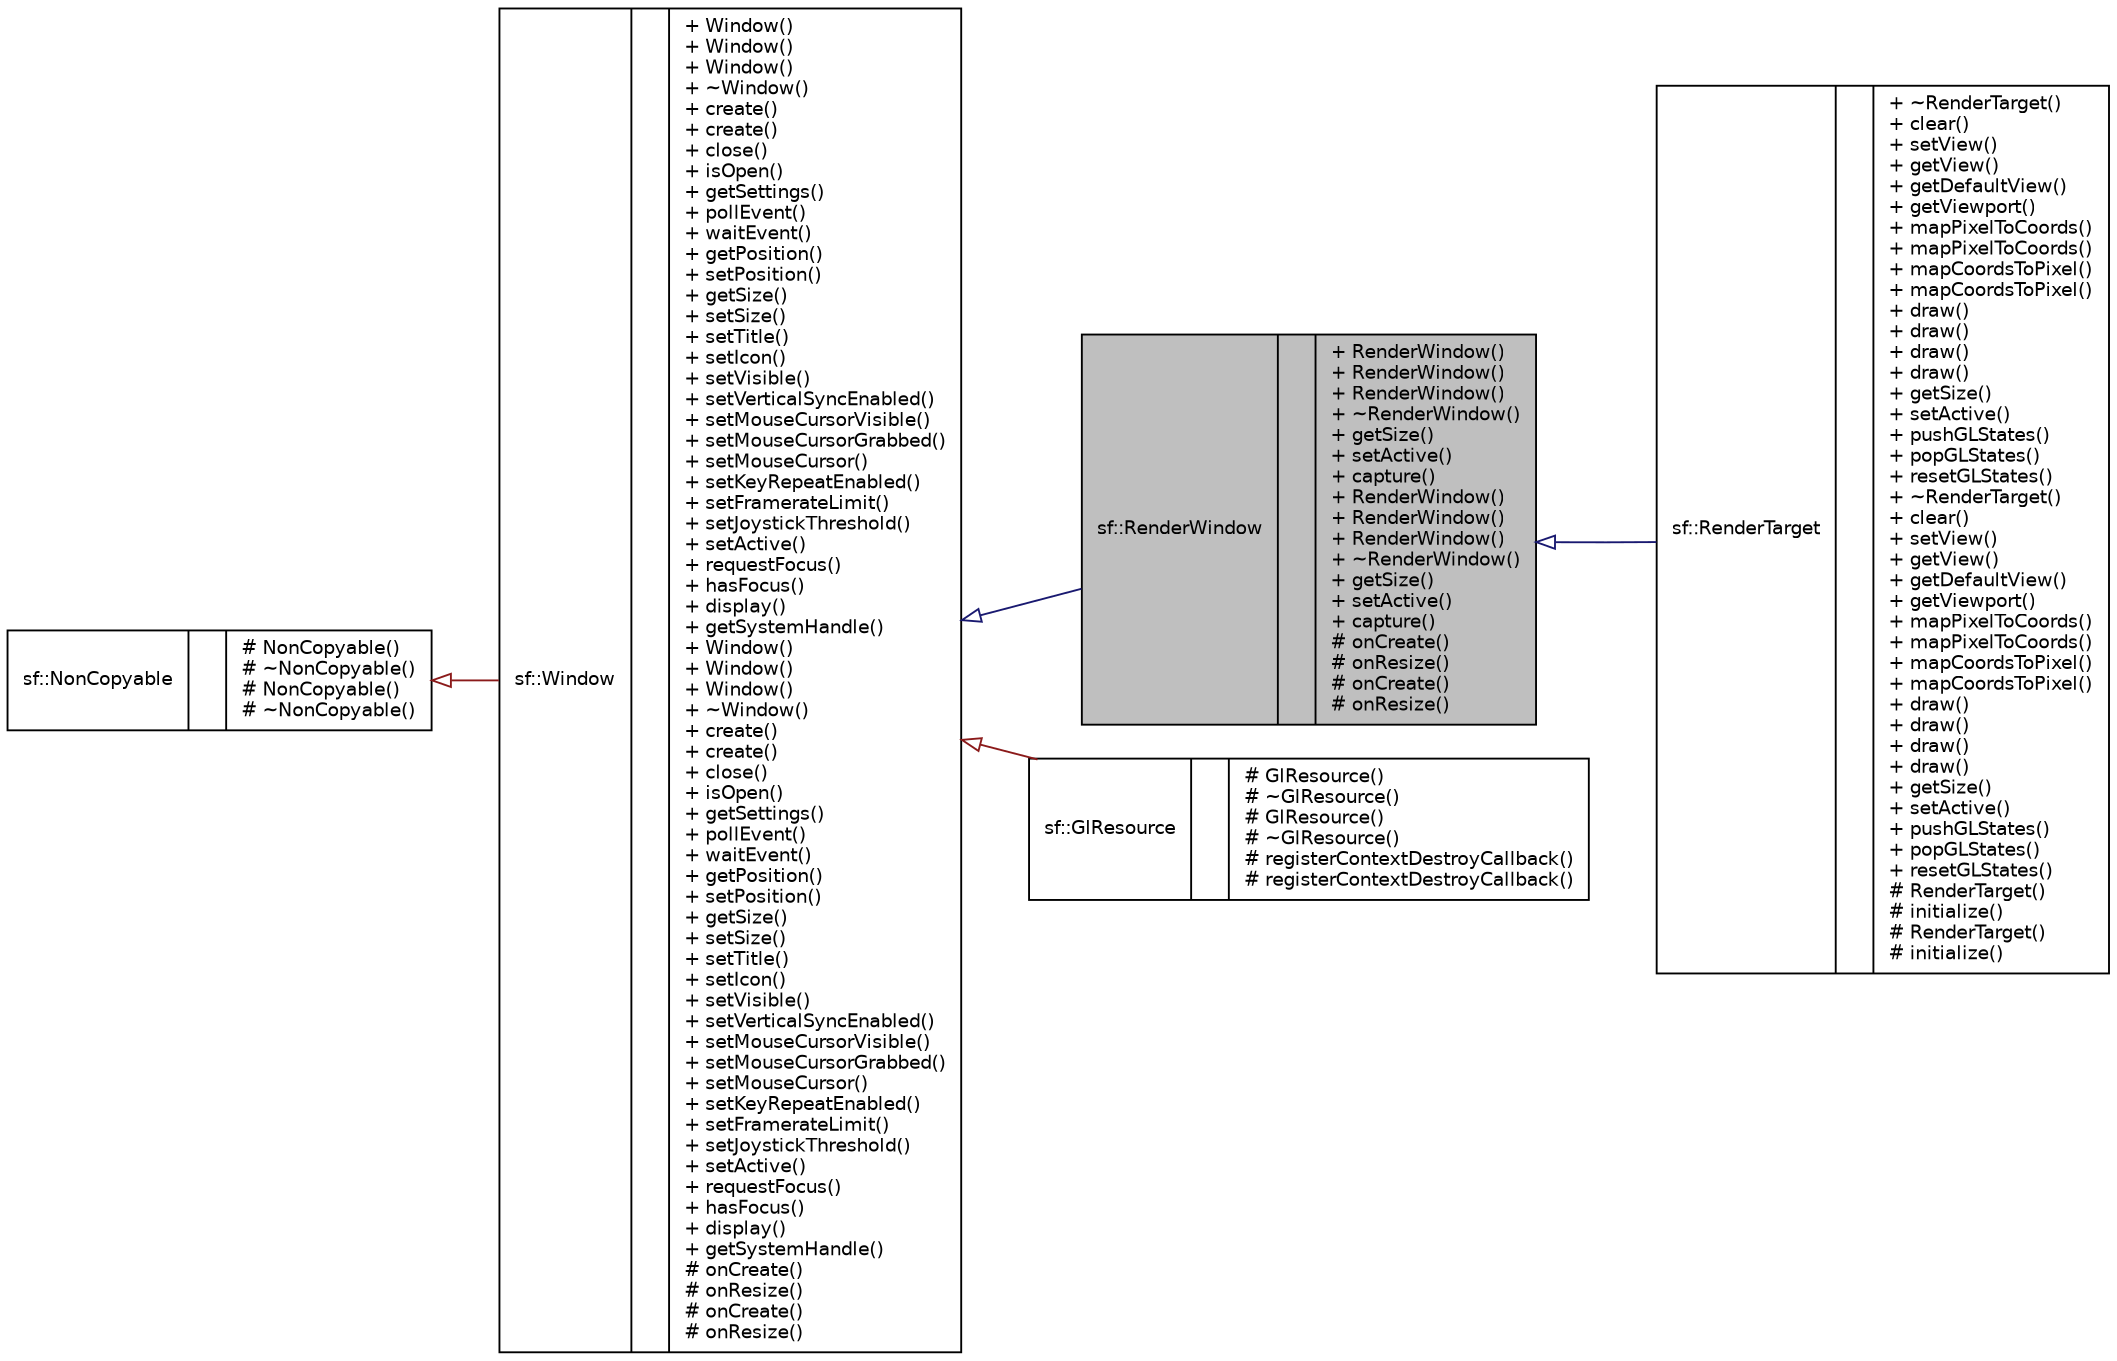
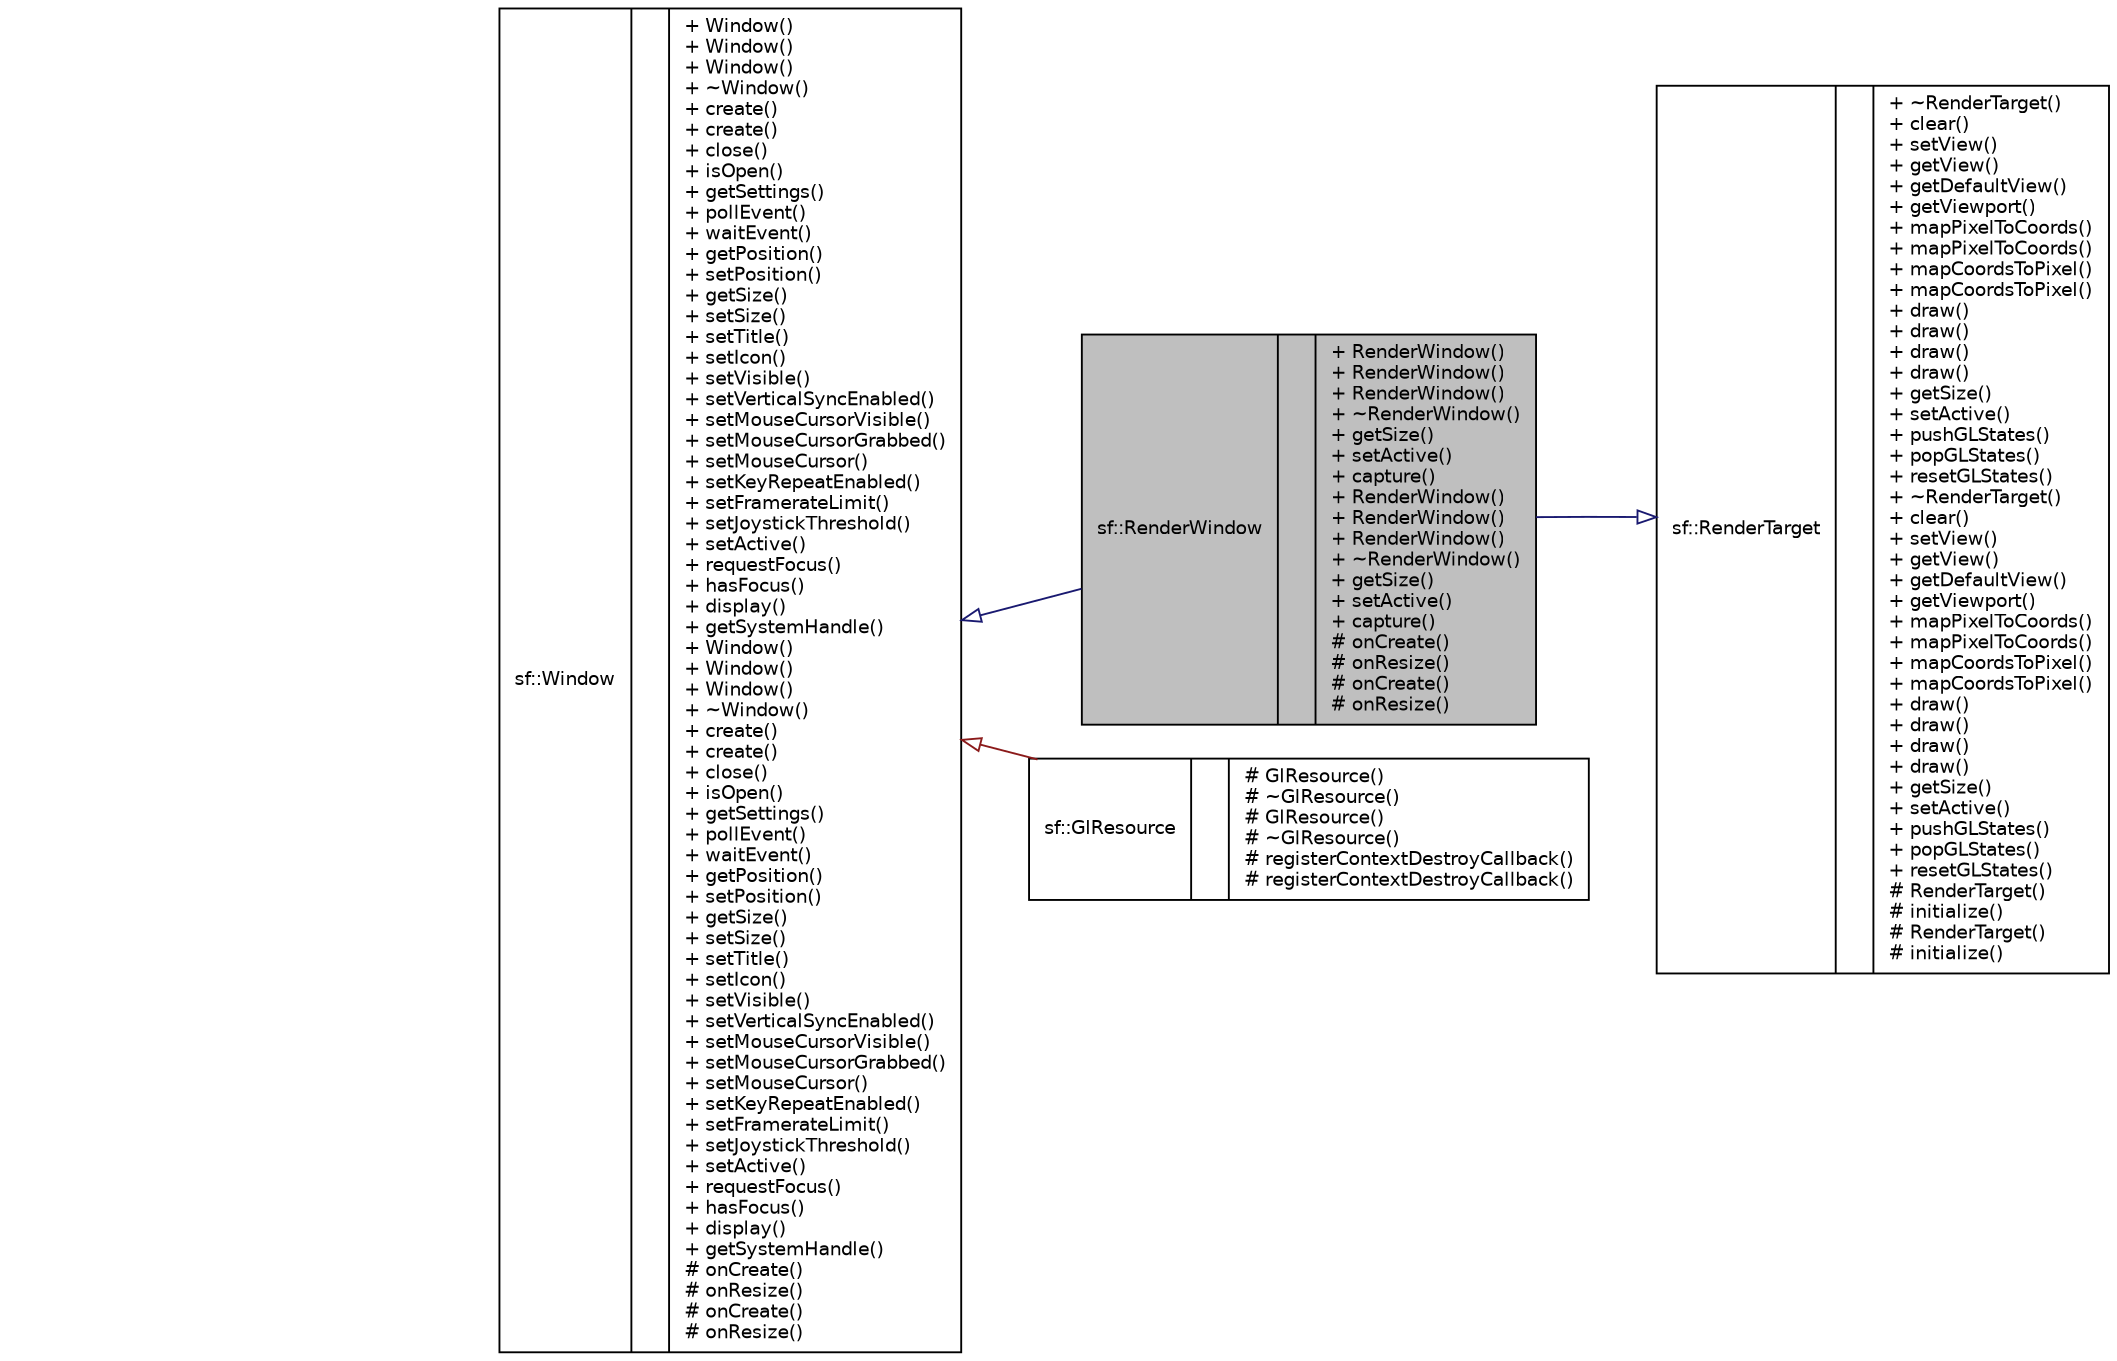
  digraph {
    rankdir=LR
    node [color=black fillcolor=white fontname=Helvetica fontsize=10 shape=record style=filled]
    edge [arrowtail=onormal color=midnightblue dir=back fontname=Helvetica fontsize=10 labelfontname=Helvetica labelfontsize=10 style=solid]
    n1 [fillcolor=grey75 fontcolor=black height=0.2 label="{sf::RenderWindow\n||+ RenderWindow()\l+ RenderWindow()\l+ RenderWindow()\l+ ~RenderWindow()\l+ getSize()\l+ setActive()\l+ capture()\l+ RenderWindow()\l+ RenderWindow()\l+ RenderWindow()\l+ ~RenderWindow()\l+ getSize()\l+ setActive()\l+ capture()\l# onCreate()\l# onResize()\l# onCreate()\l# onResize()\l}" width=0.4]
    n2 [height=0.2 label="{sf::Window\n||+ Window()\l+ Window()\l+ Window()\l+ ~Window()\l+ create()\l+ create()\l+ close()\l+ isOpen()\l+ getSettings()\l+ pollEvent()\l+ waitEvent()\l+ getPosition()\l+ setPosition()\l+ getSize()\l+ setSize()\l+ setTitle()\l+ setIcon()\l+ setVisible()\l+ setVerticalSyncEnabled()\l+ setMouseCursorVisible()\l+ setMouseCursorGrabbed()\l+ setMouseCursor()\l+ setKeyRepeatEnabled()\l+ setFramerateLimit()\l+ setJoystickThreshold()\l+ setActive()\l+ requestFocus()\l+ hasFocus()\l+ display()\l+ getSystemHandle()\l+ Window()\l+ Window()\l+ Window()\l+ ~Window()\l+ create()\l+ create()\l+ close()\l+ isOpen()\l+ getSettings()\l+ pollEvent()\l+ waitEvent()\l+ getPosition()\l+ setPosition()\l+ getSize()\l+ setSize()\l+ setTitle()\l+ setIcon()\l+ setVisible()\l+ setVerticalSyncEnabled()\l+ setMouseCursorVisible()\l+ setMouseCursorGrabbed()\l+ setMouseCursor()\l+ setKeyRepeatEnabled()\l+ setFramerateLimit()\l+ setJoystickThreshold()\l+ setActive()\l+ requestFocus()\l+ hasFocus()\l+ display()\l+ getSystemHandle()\l# onCreate()\l# onResize()\l# onCreate()\l# onResize()\l}" width=0.4]
    n3 [height=0.2 label="{sf::GlResource\n||# GlResource()\l# ~GlResource()\l# GlResource()\l# ~GlResource()\l# registerContextDestroyCallback()\l# registerContextDestroyCallback()\l}" width=0.4]
-   n4 [height=0.2 label="{sf::NonCopyable\n||# NonCopyable()\l# ~NonCopyable()\l# NonCopyable()\l# ~NonCopyable()\l}" width=0.4]
    n5 [height=0.2 label="{sf::RenderTarget\n||+ ~RenderTarget()\l+ clear()\l+ setView()\l+ getView()\l+ getDefaultView()\l+ getViewport()\l+ mapPixelToCoords()\l+ mapPixelToCoords()\l+ mapCoordsToPixel()\l+ mapCoordsToPixel()\l+ draw()\l+ draw()\l+ draw()\l+ draw()\l+ getSize()\l+ setActive()\l+ pushGLStates()\l+ popGLStates()\l+ resetGLStates()\l+ ~RenderTarget()\l+ clear()\l+ setView()\l+ getView()\l+ getDefaultView()\l+ getViewport()\l+ mapPixelToCoords()\l+ mapPixelToCoords()\l+ mapCoordsToPixel()\l+ mapCoordsToPixel()\l+ draw()\l+ draw()\l+ draw()\l+ draw()\l+ getSize()\l+ setActive()\l+ pushGLStates()\l+ popGLStates()\l+ resetGLStates()\l# RenderTarget()\l# initialize()\l# RenderTarget()\l# initialize()\l}" width=0.4]
    n2 -> n1
    n2 -> n3 [color=firebrick4]
-   n4 -> n2 [color=firebrick4]
-   n1 -> n5
+   n5 -> n1
  }
